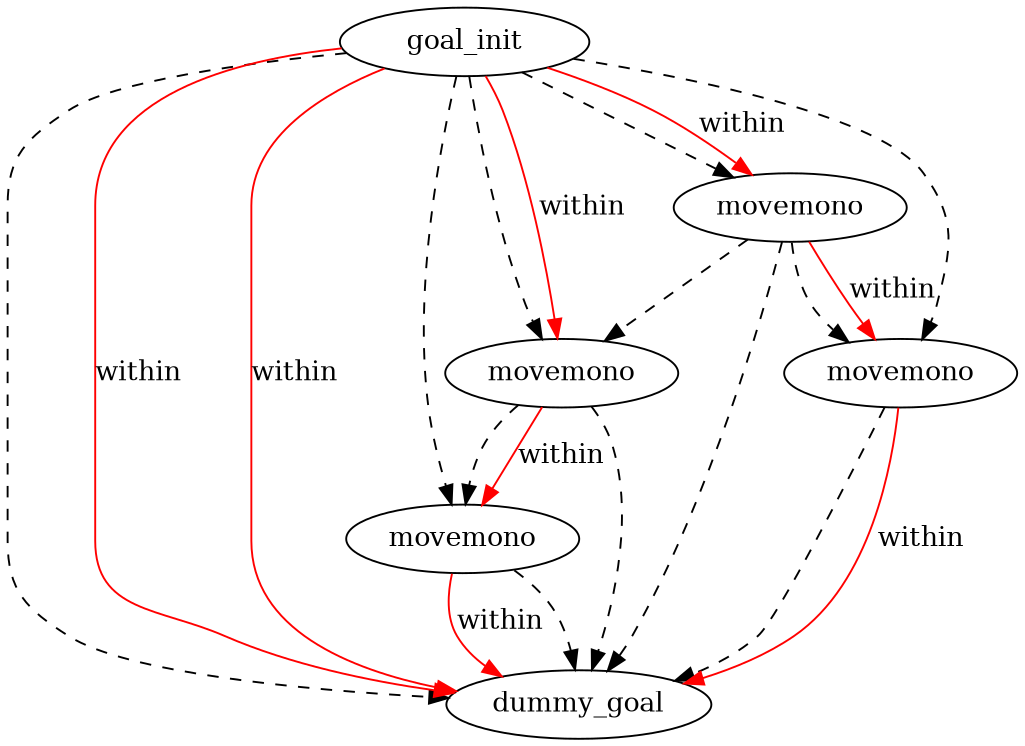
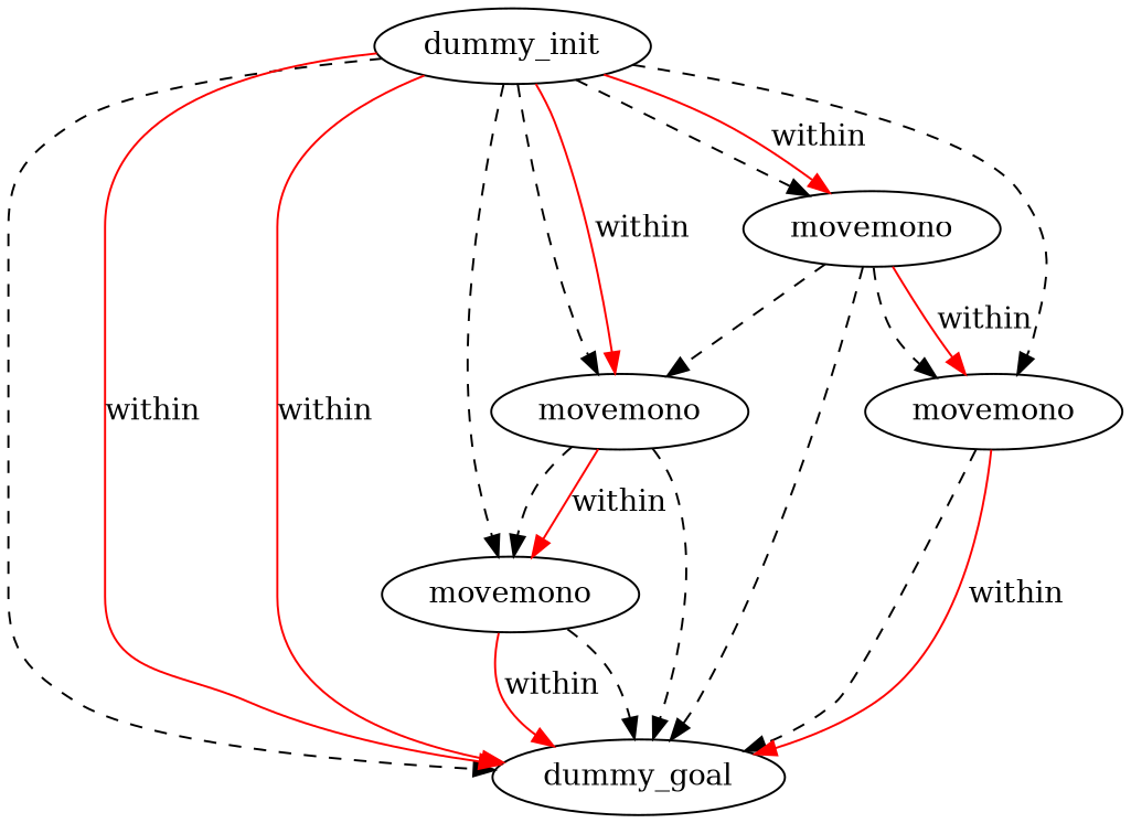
  digraph {
    edge [color=black style=dashed]
-   n1 [label=goal_init]
+   n1 [label=dummy_init]
    n2 [label=dummy_goal]
    n3 [label=movemono]
    n4 [label=movemono]
    n5 [label=movemono]
    n6 [label=movemono]
    n1 -> n2
    n1 -> n2 [color=red label=within style=""]
    n1 -> n2 [color=red label=within style=""]
    n1 -> n3
    n1 -> n4
    n1 -> n5
    n1 -> n5 [color=red label=within style=""]
    n1 -> n6
    n1 -> n6 [color=red label=within style=""]
    n3 -> n2
    n3 -> n2 [color=red label=within style=""]
    n4 -> n2
    n4 -> n2 [color=red label=within style=""]
    n5 -> n2
    n5 -> n4
    n5 -> n4 [color=red label=within style=""]
    n5 -> n6
    n6 -> n2
    n6 -> n3
    n6 -> n3 [color=red label=within style=""]
  }
